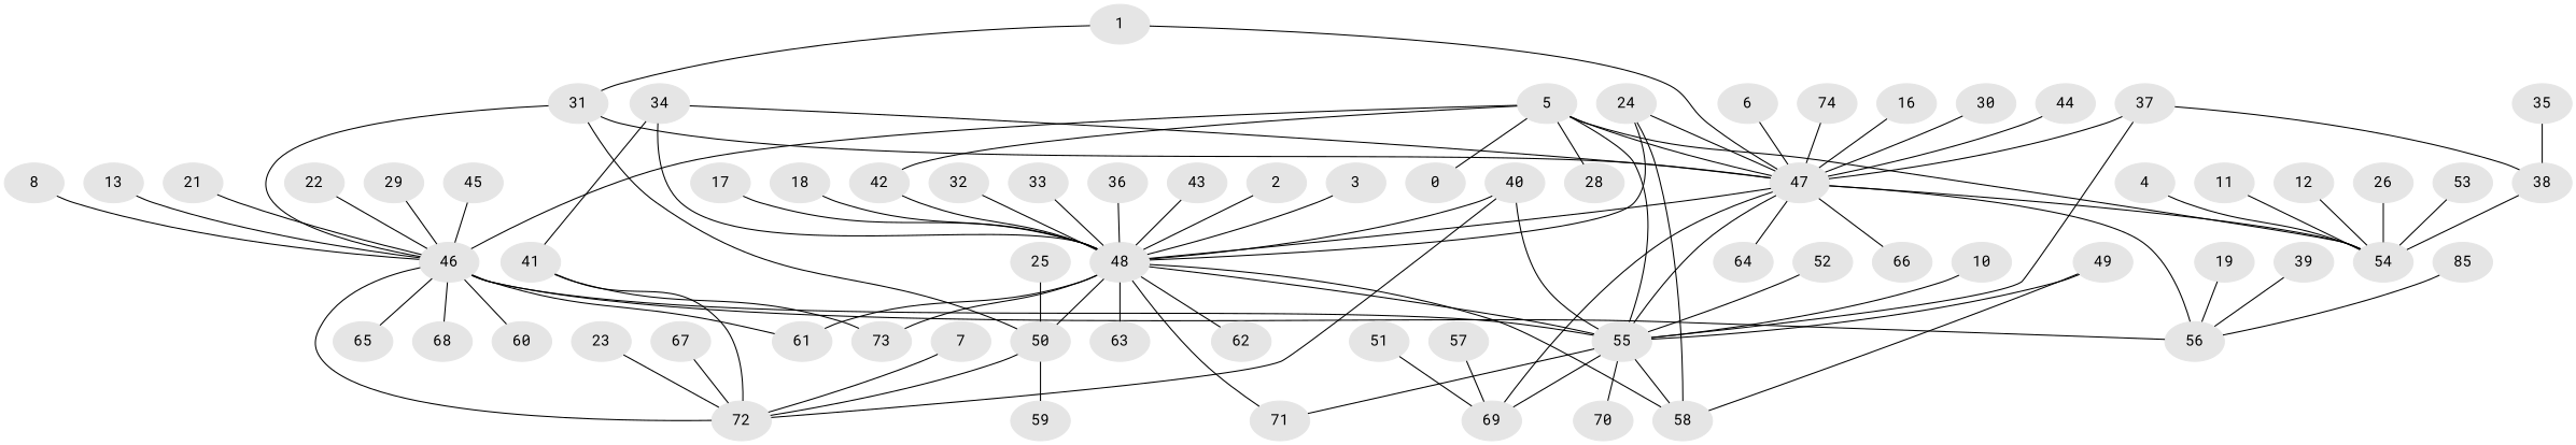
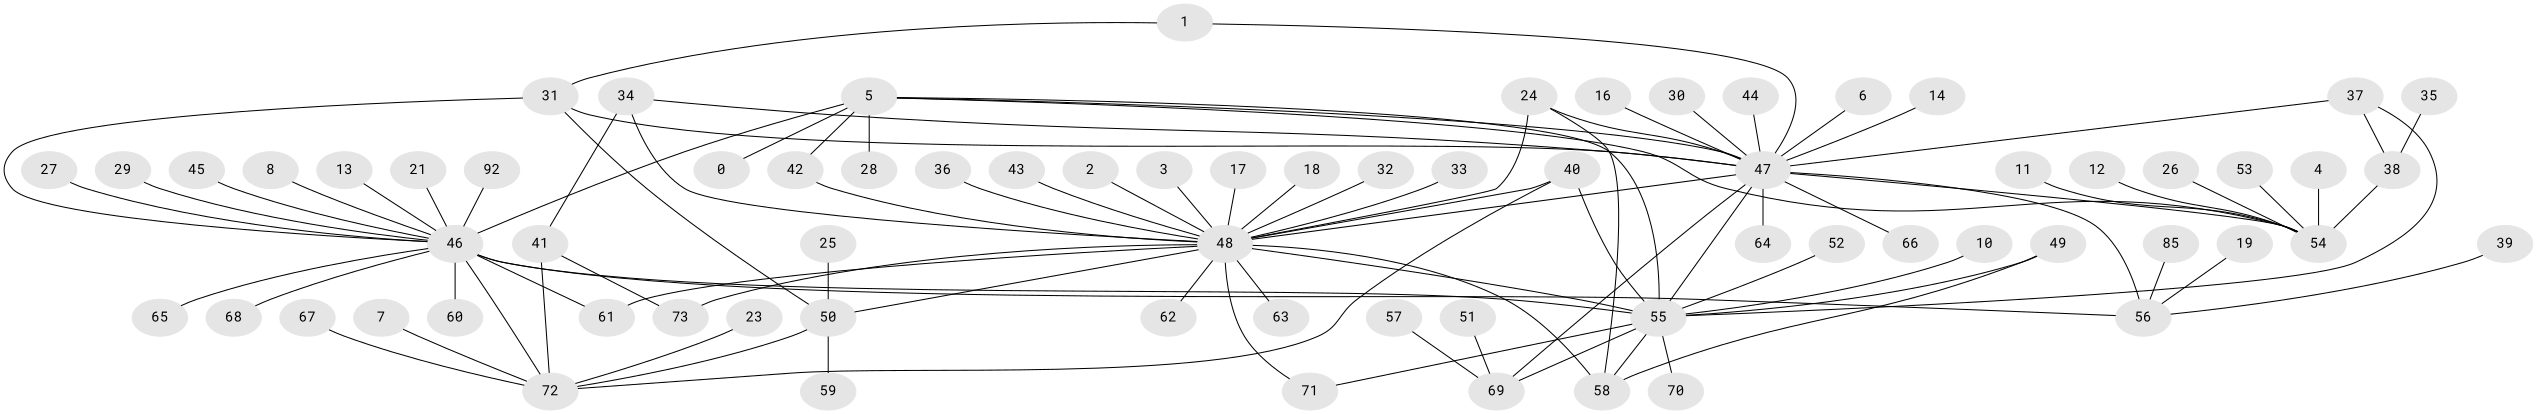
  graph {
    fontname="Roboto Mono"
    node [color=gray90 fontname="Roboto Mono" style=filled]
    edge [fontname="Roboto Mono" weight=1.0]
    1
    31
    47
    46
    50
    48
    54
    55
    56
    64
    66
    69
    2
    58
    73
    61
    62
    63
    71
    3
    4
    5
    n23 [label=0]
    28
    42
    72
    60
    65
    68
    70
    6
    7
    8
    10
    11
    12
    13
-   14 [label=74]
+   14
    n39 [label=85]
    16
    17
    18
    19
    21
-   22
+   22 [label=92]
    23
    24
    25
    59
    26
+   27
    29
    30
    32
    33
    34
    41
    35
    38
    36
    37
    39
    40
    43
    44
    45
    49
    51
    52
    53
    57
    67
    1 -- 31
    1 -- 47
    31 -- 47
    31 -- 46
    31 -- 50
    47 -- 48
    47 -- 54
    47 -- 55
    47 -- 56
    47 -- 64
    47 -- 66
    47 -- 69
    46 -- 55 [weight=2.0]
    46 -- 56 [weight=2.0]
    46 -- 61 [weight=2.0]
    46 -- 72
    46 -- 60
    46 -- 65
    46 -- 68
    50 -- 72
    50 -- 59
    48 -- 50
    48 -- 55
    48 -- 58
    48 -- 73
    48 -- 61
    48 -- 62
    48 -- 63
    48 -- 71
    55 -- 69
    55 -- 58
    55 -- 71
    55 -- 70
    2 -- 48
    3 -- 48
    4 -- 54
    5 -- 47
    5 -- 46
    5 -- 54
    5 -- 55
    5 -- n23
    5 -- 28
    5 -- 42
    42 -- 48
    6 -- 47
    7 -- 72
    8 -- 46
    10 -- 55
    11 -- 54
    12 -- 54
    13 -- 46
    14 -- 47
    n39 -- 56
    16 -- 47
    17 -- 48
    18 -- 48
    19 -- 56
    21 -- 46
    22 -- 46
    23 -- 72
    24 -- 47
    24 -- 48
    24 -- 58
    25 -- 50
    26 -- 54
+   27 -- 46
    29 -- 46
    30 -- 47
    32 -- 48
    33 -- 48
    34 -- 47
    34 -- 48
    34 -- 41
    41 -- 73
    41 -- 72
    35 -- 38
    38 -- 54
    36 -- 48
    37 -- 47
    37 -- 55
    37 -- 38
    39 -- 56
    40 -- 48
    40 -- 55
    40 -- 72
    43 -- 48
    44 -- 47
    45 -- 46
    49 -- 55
    49 -- 58
    51 -- 69
    52 -- 55
    53 -- 54
    57 -- 69
    67 -- 72
  }
